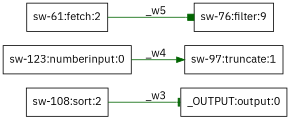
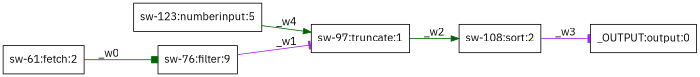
  digraph {
    fontname="IBM Plex Sans"
    rankdir=LR
    node [fontname="IBM Plex Sans" shape=box]
    edge [arrowhead=normal color=darkgreen fontname="IBM Plex Sans"]
    n1 [label="_OUTPUT:output:0"]
-   n2 [label="sw-123:numberinput:0"]
+   n2 [label="sw-123:numberinput:5"]
    n3 [label="sw-97:truncate:1"]
    n4 [label="sw-108:sort:2"]
    n5 [label="sw-61:fetch:2"]
    n6 [label="sw-76:filter:9"]
    n2 -> n3 [label=_w4]
-   n4 -> n1 [arrowhead=tee label=_w3]
-   n5 -> n6 [arrowhead=box label=_w5]
+   n3 -> n4 [label=_w2]
+   n4 -> n1 [arrowhead=tee color=purple label=_w3]
+   n5 -> n6 [arrowhead=box label=_w0]
+   n6 -> n3 [arrowhead=tee color=purple label=_w1]
  }
